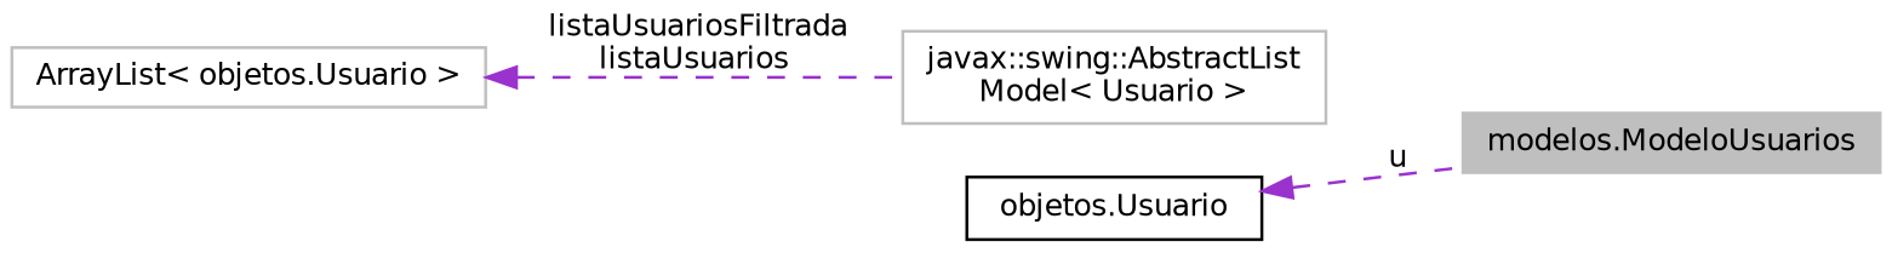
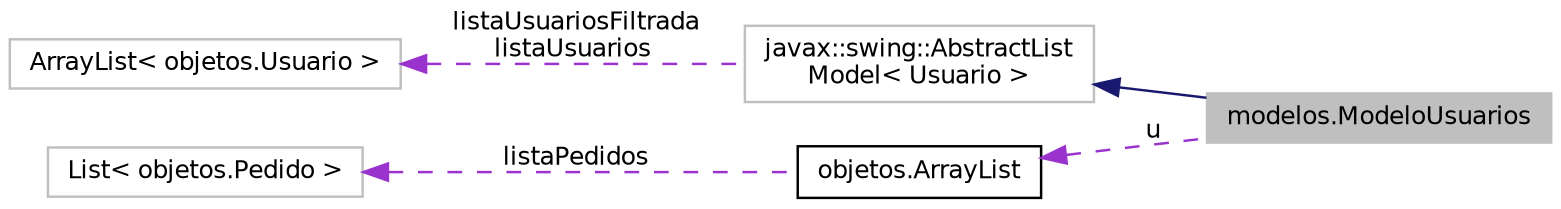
  digraph {
    rankdir=LR
    node [color=grey75 fillcolor=white fontname=Helvetica fontsize=10 shape=record style=filled]
    edge [color=darkorchid3 dir=back fontname=Helvetica fontsize=10 labelfontname=Helvetica labelfontsize=10 style=dashed]
    n1 [fillcolor=grey75 fontcolor=black height=0.2 label="modelos.ModeloUsuarios" width=0.4]
    n2 [height=0.2 label="javax::swing::AbstractList\lModel\< Usuario \>" width=0.4]
-   n3 [color=black height=0.2 label="objetos.Usuario" width=0.4]
+   n3 [color=black height=0.2 label="objetos.ArrayList" width=0.4]
+   n4 [height=0.2 label="List\< objetos.Pedido \>" width=0.4]
    n5 [height=0.2 label="ArrayList\< objetos.Usuario \>" width=0.4]
+   n2 -> n1 [color=midnightblue style=solid]
    n3 -> n1 [label=" u"]
+   n4 -> n3 [label=" listaPedidos"]
    n5 -> n2 [label=" listaUsuariosFiltrada\nlistaUsuarios"]
  }
